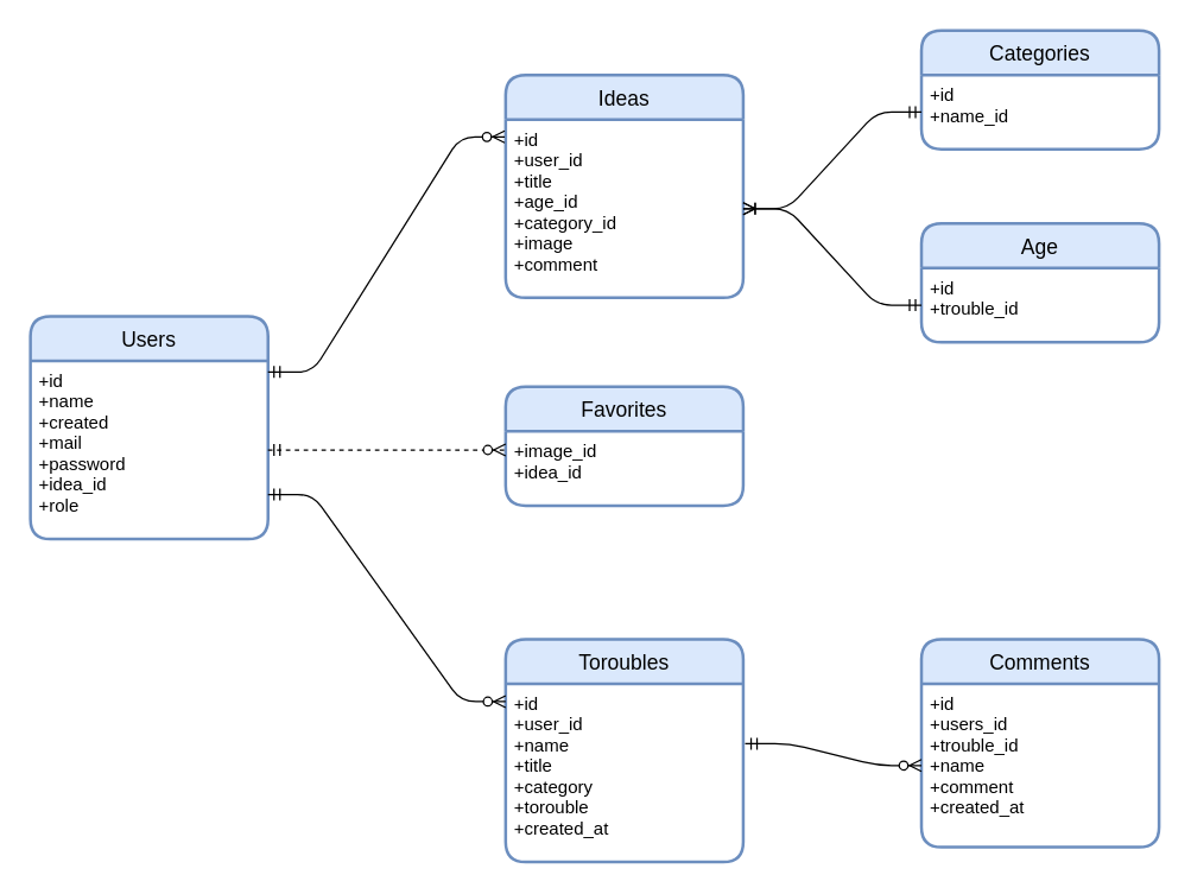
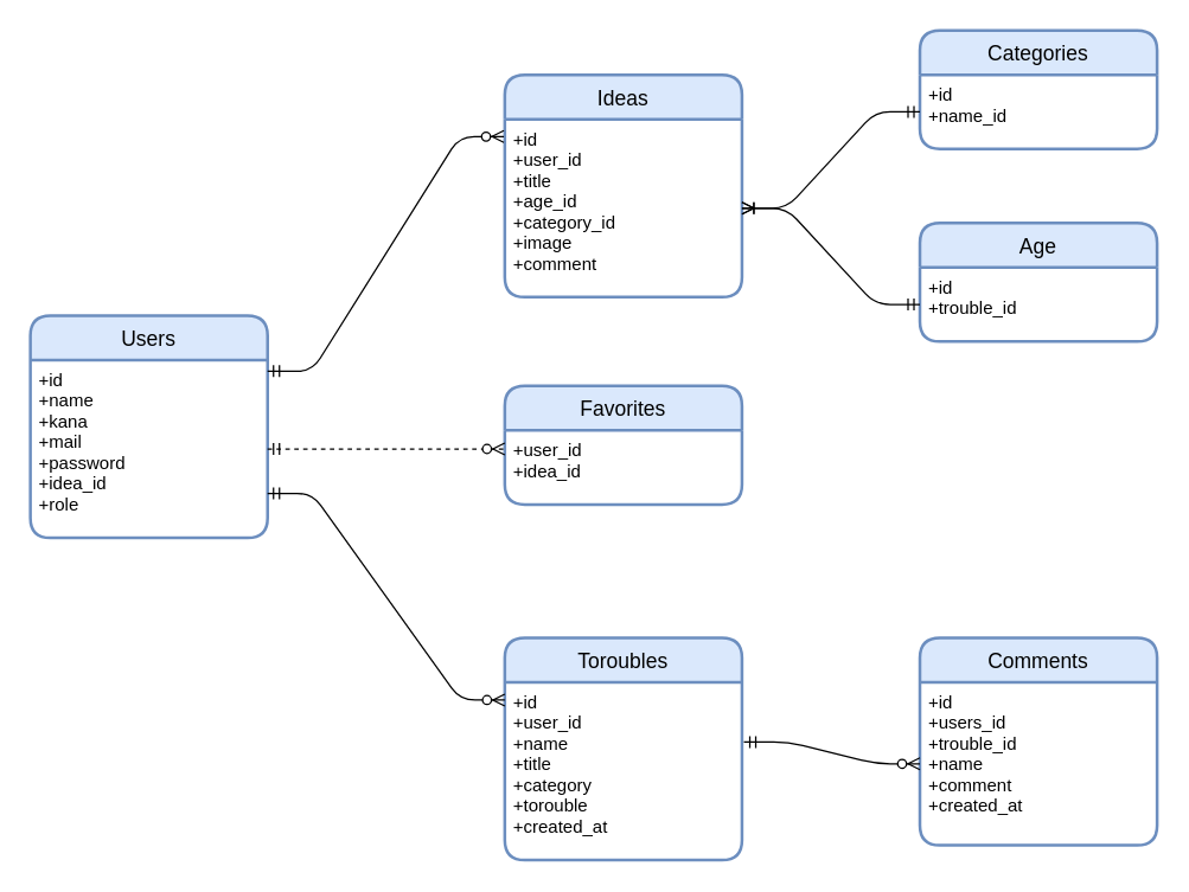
  <mxCell id="0" />
  <mxCell id="1" parent="0" />
  <mxCell id="2" value="Users" style="swimlane;childLayout=stackLayout;horizontal=1;startSize=30;horizontalStack=0;rounded=1;fontSize=14;fontStyle=0;strokeWidth=2;resizeParent=0;resizeLast=1;shadow=0;dashed=0;align=center;fillColor=#dae8fc;strokeColor=#6c8ebf;" parent="1" vertex="1"><mxGeometry x="20" y="212.5" width="160" height="150" as="geometry"><mxRectangle x="340" y="290" width="70" height="30" as="alternateBounds" /></mxGeometry></mxCell>
- <mxCell id="3" value="+id&#10;+name&#10;+created&#10;+mail&#10;+password&#10;+idea_id&#10;+role" style="align=left;strokeColor=none;fillColor=none;spacingLeft=4;fontSize=12;verticalAlign=top;resizable=0;rotatable=0;part=1;" parent="2" vertex="1"><mxGeometry y="30" width="160" height="120" as="geometry" /></mxCell>
+ <mxCell id="3" value="+id&#10;+name&#10;+kana&#10;+mail&#10;+password&#10;+idea_id&#10;+role" style="align=left;strokeColor=none;fillColor=none;spacingLeft=4;fontSize=12;verticalAlign=top;resizable=0;rotatable=0;part=1;" parent="2" vertex="1"><mxGeometry y="30" width="160" height="120" as="geometry" /></mxCell>
  <mxCell id="4" value="Toroubles" style="swimlane;childLayout=stackLayout;horizontal=1;startSize=30;horizontalStack=0;rounded=1;fontSize=14;fontStyle=0;strokeWidth=2;resizeParent=0;resizeLast=1;shadow=0;dashed=0;align=center;fillColor=#dae8fc;strokeColor=#6c8ebf;" parent="1" vertex="1"><mxGeometry x="340" y="430" width="160" height="150" as="geometry" /></mxCell>
  <mxCell id="5" value="+id&#10;+user_id&#10;+name&#10;+title&#10;+category&#10;+torouble&#10;+created_at" style="align=left;strokeColor=none;fillColor=none;spacingLeft=4;fontSize=12;verticalAlign=top;resizable=0;rotatable=0;part=1;" parent="4" vertex="1"><mxGeometry y="30" width="160" height="120" as="geometry" /></mxCell>
  <mxCell id="6" value="Ideas" style="swimlane;childLayout=stackLayout;horizontal=1;startSize=30;horizontalStack=0;rounded=1;fontSize=14;fontStyle=0;strokeWidth=2;resizeParent=0;resizeLast=1;shadow=0;dashed=0;align=center;fillColor=#dae8fc;strokeColor=#6c8ebf;" parent="1" vertex="1"><mxGeometry x="340" y="50" width="160" height="150" as="geometry" /></mxCell>
  <mxCell id="7" value="+id&#10;+user_id&#10;+title&#10;+age_id&#10;+category_id&#10;+image&#10;+comment" style="align=left;strokeColor=none;fillColor=none;spacingLeft=4;fontSize=12;verticalAlign=top;resizable=0;rotatable=0;part=1;" parent="6" vertex="1"><mxGeometry y="30" width="160" height="120" as="geometry" /></mxCell>
  <mxCell id="8" value="Favorites" style="swimlane;childLayout=stackLayout;horizontal=1;startSize=30;horizontalStack=0;rounded=1;fontSize=14;fontStyle=0;strokeWidth=2;resizeParent=0;resizeLast=1;shadow=0;dashed=0;align=center;fillColor=#dae8fc;strokeColor=#6c8ebf;" parent="1" vertex="1"><mxGeometry x="340" y="260" width="160" height="80" as="geometry" /></mxCell>
- <mxCell id="9" value="+image_id&#10;+idea_id" style="align=left;strokeColor=none;fillColor=none;spacingLeft=4;fontSize=12;verticalAlign=top;resizable=0;rotatable=0;part=1;" parent="8" vertex="1"><mxGeometry y="30" width="160" height="50" as="geometry" /></mxCell>
+ <mxCell id="9" value="+user_id&#10;+idea_id" style="align=left;strokeColor=none;fillColor=none;spacingLeft=4;fontSize=12;verticalAlign=top;resizable=0;rotatable=0;part=1;" parent="8" vertex="1"><mxGeometry y="30" width="160" height="50" as="geometry" /></mxCell>
  <mxCell id="10" value="Categories" style="swimlane;childLayout=stackLayout;horizontal=1;startSize=30;horizontalStack=0;rounded=1;fontSize=14;fontStyle=0;strokeWidth=2;resizeParent=0;resizeLast=1;shadow=0;dashed=0;align=center;fillColor=#dae8fc;strokeColor=#6c8ebf;" parent="1" vertex="1"><mxGeometry x="620" y="20" width="160" height="80" as="geometry" /></mxCell>
  <mxCell id="11" value="+id&#10;+name_id" style="align=left;strokeColor=none;fillColor=none;spacingLeft=4;fontSize=12;verticalAlign=top;resizable=0;rotatable=0;part=1;" parent="10" vertex="1"><mxGeometry y="30" width="160" height="50" as="geometry" /></mxCell>
  <mxCell id="12" value="Age" style="swimlane;childLayout=stackLayout;horizontal=1;startSize=30;horizontalStack=0;rounded=1;fontSize=14;fontStyle=0;strokeWidth=2;resizeParent=0;resizeLast=1;shadow=0;dashed=0;align=center;fillColor=#dae8fc;strokeColor=#6c8ebf;" parent="1" vertex="1"><mxGeometry x="620" y="150" width="160" height="80" as="geometry" /></mxCell>
  <mxCell id="13" value="+id&#10;+trouble_id" style="align=left;strokeColor=none;fillColor=none;spacingLeft=4;fontSize=12;verticalAlign=top;resizable=0;rotatable=0;part=1;" parent="12" vertex="1"><mxGeometry y="30" width="160" height="50" as="geometry" /></mxCell>
  <mxCell id="14" value="" style="edgeStyle=entityRelationEdgeStyle;fontSize=12;html=1;endArrow=ERzeroToMany;startArrow=ERmandOne;entryX=-0.004;entryY=0.097;entryDx=0;entryDy=0;entryPerimeter=0;" parent="1" target="7" edge="1"><mxGeometry width="100" height="100" relative="1" as="geometry"><mxPoint x="180" y="250" as="sourcePoint" /><mxPoint x="280" y="150" as="targetPoint" /></mxGeometry></mxCell>
  <mxCell id="15" value="" style="edgeStyle=entityRelationEdgeStyle;fontSize=12;html=1;endArrow=ERzeroToMany;startArrow=ERmandOne;entryX=0;entryY=0.25;entryDx=0;entryDy=0;dashed=1;" parent="1" source="3" target="9" edge="1"><mxGeometry width="100" height="100" relative="1" as="geometry"><mxPoint x="180" y="290" as="sourcePoint" /><mxPoint x="280" y="190" as="targetPoint" /></mxGeometry></mxCell>
  <mxCell id="16" value="" style="edgeStyle=entityRelationEdgeStyle;fontSize=12;html=1;endArrow=ERzeroToMany;startArrow=ERmandOne;exitX=1;exitY=0.75;exitDx=0;exitDy=0;" parent="1" source="3" edge="1"><mxGeometry width="100" height="100" relative="1" as="geometry"><mxPoint x="200" y="420" as="sourcePoint" /><mxPoint x="340" y="472" as="targetPoint" /></mxGeometry></mxCell>
  <mxCell id="17" value="" style="edgeStyle=entityRelationEdgeStyle;fontSize=12;html=1;endArrow=ERoneToMany;startArrow=ERmandOne;" edge="1" parent="1" source="11" target="7"><mxGeometry width="100" height="100" relative="1" as="geometry"><mxPoint x="470" y="260" as="sourcePoint" /><mxPoint x="570" y="160" as="targetPoint" /></mxGeometry></mxCell>
  <mxCell id="18" value="" style="edgeStyle=entityRelationEdgeStyle;fontSize=12;html=1;endArrow=ERoneToMany;startArrow=ERmandOne;" edge="1" parent="1" source="13" target="7"><mxGeometry width="100" height="100" relative="1" as="geometry"><mxPoint x="570" y="210" as="sourcePoint" /><mxPoint x="400" y="255" as="targetPoint" /></mxGeometry></mxCell>
  <mxCell id="19" value="Comments" style="swimlane;childLayout=stackLayout;horizontal=1;startSize=30;horizontalStack=0;rounded=1;fontSize=14;fontStyle=0;strokeWidth=2;resizeParent=0;resizeLast=1;shadow=0;dashed=0;align=center;fillColor=#dae8fc;strokeColor=#6c8ebf;" vertex="1" parent="1"><mxGeometry x="620" y="430" width="160" height="140" as="geometry" /></mxCell>
  <mxCell id="20" value="+id&#10;+users_id&#10;+trouble_id&#10;+name&#10;+comment&#10;+created_at" style="align=left;strokeColor=none;fillColor=none;spacingLeft=4;fontSize=12;verticalAlign=top;resizable=0;rotatable=0;part=1;" vertex="1" parent="19"><mxGeometry y="30" width="160" height="110" as="geometry" /></mxCell>
  <mxCell id="21" value="" style="edgeStyle=entityRelationEdgeStyle;fontSize=12;html=1;endArrow=ERzeroToMany;startArrow=ERmandOne;exitX=1.008;exitY=0.336;exitDx=0;exitDy=0;exitPerimeter=0;" edge="1" parent="1" source="5" target="20"><mxGeometry width="100" height="100" relative="1" as="geometry"><mxPoint x="530" y="410" as="sourcePoint" /><mxPoint x="615" y="499" as="targetPoint" /></mxGeometry></mxCell>
